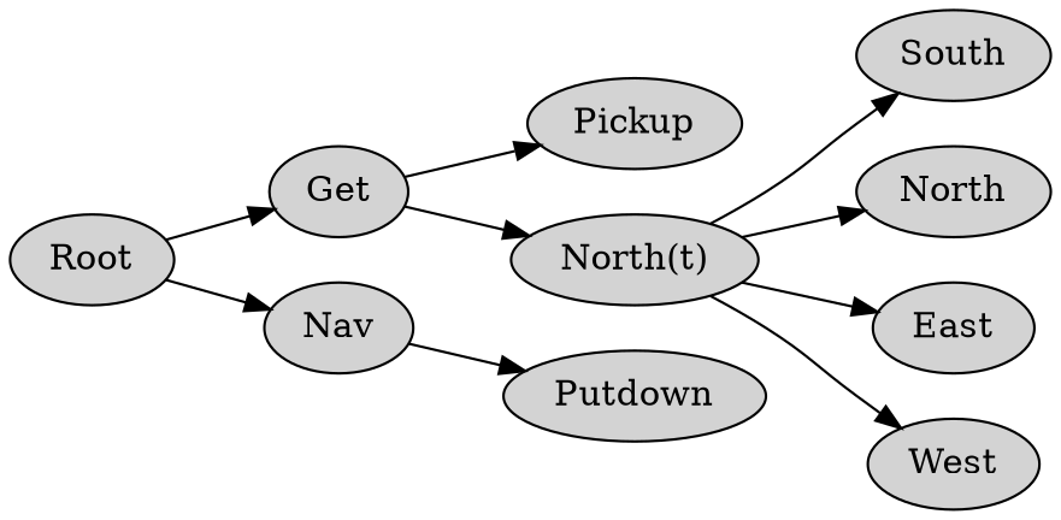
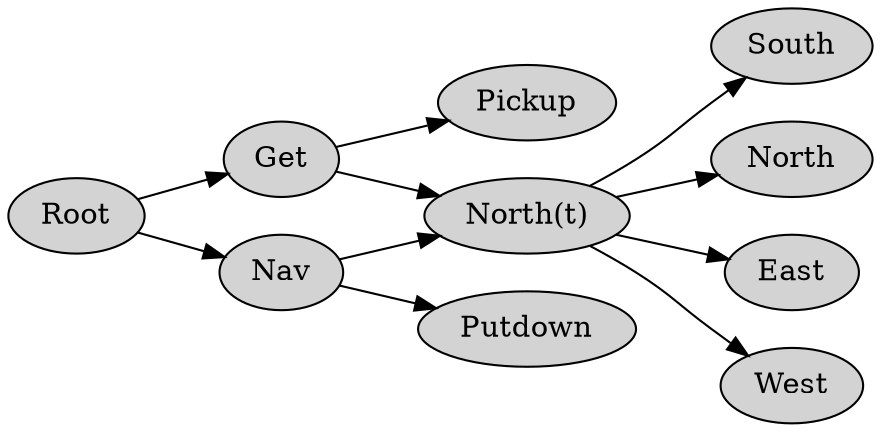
  digraph {
    rankdir=LR
    node [style=filled]
    n1 [label=Root]
    n2 [label=Get]
    n3 [label=Nav]
    n4 [label=Pickup]
    n5 [label="North(t)"]
    n6 [label=Putdown]
    n7 [label=South]
    n8 [label=North]
    n9 [label=East]
    n10 [label=West]
    n1 -> n2
    n1 -> n3
    n2 -> n4
    n2 -> n5
+   n3 -> n5
    n3 -> n6
    n5 -> n7
    n5 -> n8
    n5 -> n9
    n5 -> n10
  }
